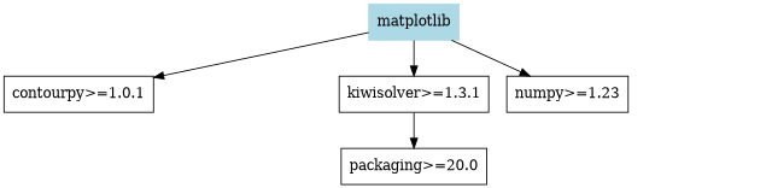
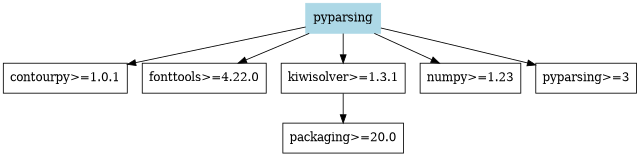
  digraph {
    rankdir=TB
    node [shape=box]
-   matplotlib [color=lightblue style=filled]
+   matplotlib [color=lightblue style=filled label=pyparsing]
    "contourpy>=1.0.1"
+   "fonttools>=4.22.0"
    "kiwisolver>=1.3.1"
    "numpy>=1.23"
+   "pyparsing>=3"
    "packaging>=20.0"
    matplotlib -> "contourpy>=1.0.1"
+   matplotlib -> "fonttools>=4.22.0"
    matplotlib -> "kiwisolver>=1.3.1"
    matplotlib -> "numpy>=1.23"
+   matplotlib -> "pyparsing>=3"
    "kiwisolver>=1.3.1" -> "packaging>=20.0"
  }
